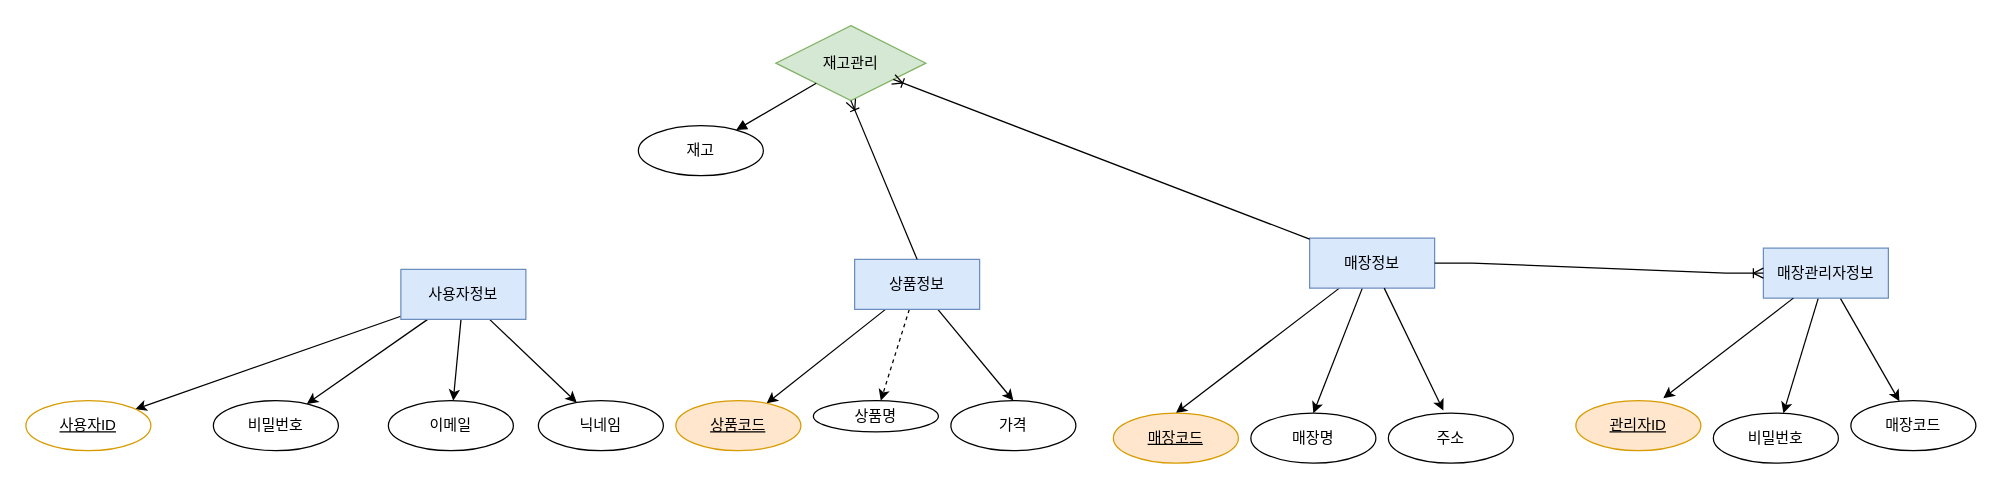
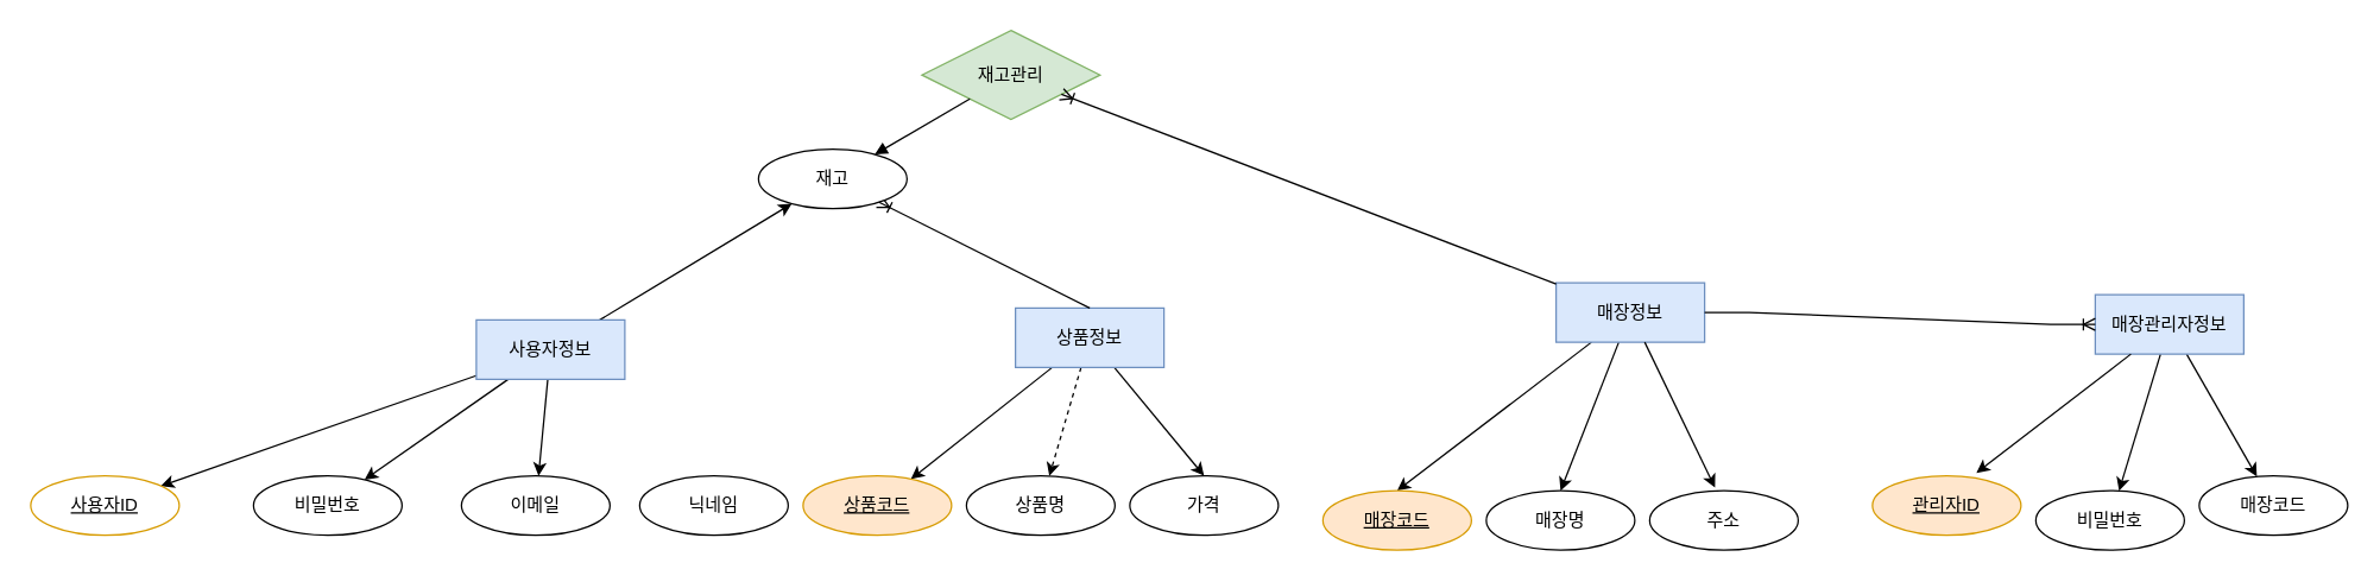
  <mxCell id="0" />
  <mxCell id="1" parent="0" />
  <mxCell id="2" style="rounded=0;orthogonalLoop=1;jettySize=auto;html=1;" edge="1" parent="1" source="5" target="17"><mxGeometry relative="1" as="geometry" /></mxCell>
  <mxCell id="3" style="rounded=0;orthogonalLoop=1;jettySize=auto;html=1;dashed=1;" edge="1" parent="1" source="5" target="25"><mxGeometry relative="1" as="geometry" /></mxCell>
  <mxCell id="4" style="rounded=0;orthogonalLoop=1;jettySize=auto;html=1;entryX=0.5;entryY=0;entryDx=0;entryDy=0;" edge="1" parent="1" source="5" target="26"><mxGeometry relative="1" as="geometry" /></mxCell>
  <mxCell id="5" value="상품정보" style="whiteSpace=wrap;html=1;align=center;fillColor=#dae8fc;strokeColor=#6c8ebf;" vertex="1" parent="1"><mxGeometry x="683" y="207" width="100" height="40" as="geometry" /></mxCell>
  <mxCell id="6" style="rounded=0;orthogonalLoop=1;jettySize=auto;html=1;" edge="1" parent="1" source="10" target="18"><mxGeometry relative="1" as="geometry" /></mxCell>
  <mxCell id="7" style="rounded=0;orthogonalLoop=1;jettySize=auto;html=1;" edge="1" parent="1" source="10" target="28"><mxGeometry relative="1" as="geometry" /></mxCell>
  <mxCell id="8" style="rounded=0;orthogonalLoop=1;jettySize=auto;html=1;" edge="1" parent="1" source="10" target="37"><mxGeometry relative="1" as="geometry" /></mxCell>
- <mxCell id="9" style="rounded=0;orthogonalLoop=1;jettySize=auto;html=1;" edge="1" parent="1" source="10" target="36"><mxGeometry relative="1" as="geometry" /></mxCell>
+ <mxCell id="9" style="rounded=0;orthogonalLoop=1;jettySize=auto;html=1;" edge="1" parent="1" source="10" target="33"><mxGeometry relative="1" as="geometry" /></mxCell>
  <mxCell id="10" value="사용자정보" style="whiteSpace=wrap;html=1;align=center;fillColor=#dae8fc;strokeColor=#6c8ebf;" vertex="1" parent="1"><mxGeometry x="320" y="215" width="100" height="40" as="geometry" /></mxCell>
  <mxCell id="11" style="rounded=0;orthogonalLoop=1;jettySize=auto;html=1;entryX=0.5;entryY=0;entryDx=0;entryDy=0;" edge="1" parent="1" source="13" target="20"><mxGeometry relative="1" as="geometry" /></mxCell>
  <mxCell id="12" style="rounded=0;orthogonalLoop=1;jettySize=auto;html=1;entryX=0.5;entryY=0;entryDx=0;entryDy=0;" edge="1" parent="1" source="13" target="23"><mxGeometry relative="1" as="geometry" /></mxCell>
  <mxCell id="13" value="매장정보" style="whiteSpace=wrap;html=1;align=center;fillColor=#dae8fc;strokeColor=#6c8ebf;" vertex="1" parent="1"><mxGeometry x="1047" y="190" width="100" height="40" as="geometry" /></mxCell>
  <mxCell id="14" style="rounded=0;orthogonalLoop=1;jettySize=auto;html=1;" edge="1" parent="1" source="16" target="27"><mxGeometry relative="1" as="geometry" /></mxCell>
  <mxCell id="15" style="rounded=0;orthogonalLoop=1;jettySize=auto;html=1;" edge="1" parent="1" source="16" target="29"><mxGeometry relative="1" as="geometry" /></mxCell>
  <mxCell id="16" value="매장관리자정보" style="whiteSpace=wrap;html=1;align=center;fillColor=#dae8fc;strokeColor=#6c8ebf;" vertex="1" parent="1"><mxGeometry x="1410" y="198" width="100" height="40" as="geometry" /></mxCell>
  <mxCell id="17" value="상품코드" style="ellipse;whiteSpace=wrap;html=1;align=center;fontStyle=4;fillColor=#ffe6cc;strokeColor=#d79b00;" vertex="1" parent="1"><mxGeometry x="540" y="320" width="100" height="40" as="geometry" /></mxCell>
  <mxCell id="18" value="사용자ID" style="ellipse;whiteSpace=wrap;html=1;align=center;fontStyle=4;fillColor=#ffffff;strokeColor=#d79b00;" vertex="1" parent="1"><mxGeometry x="20" y="320" width="100" height="40" as="geometry" /></mxCell>
  <mxCell id="19" value="관리자ID" style="ellipse;whiteSpace=wrap;html=1;align=center;fontStyle=4;fillColor=#ffe6cc;strokeColor=#d79b00;" vertex="1" parent="1"><mxGeometry x="1260" y="320" width="100" height="40" as="geometry" /></mxCell>
  <mxCell id="20" value="매장코드" style="ellipse;whiteSpace=wrap;html=1;align=center;fontStyle=4;fillColor=#ffe6cc;strokeColor=#d79b00;" vertex="1" parent="1"><mxGeometry x="890" y="330" width="100" height="40" as="geometry" /></mxCell>
  <mxCell id="21" value="재고관리" style="shape=rhombus;perimeter=rhombusPerimeter;whiteSpace=wrap;html=1;align=center;fillColor=#d5e8d4;strokeColor=#82b366;" vertex="1" parent="1"><mxGeometry x="620" y="20" width="120" height="60" as="geometry" /></mxCell>
  <mxCell id="22" style="rounded=0;orthogonalLoop=1;jettySize=auto;html=1;entryX=0.7;entryY=-0.05;entryDx=0;entryDy=0;entryPerimeter=0;" edge="1" parent="1" source="16" target="19"><mxGeometry relative="1" as="geometry" /></mxCell>
  <mxCell id="23" value="매장명" style="ellipse;whiteSpace=wrap;html=1;align=center;" vertex="1" parent="1"><mxGeometry x="1000" y="330" width="100" height="40" as="geometry" /></mxCell>
  <mxCell id="24" value="주소" style="ellipse;whiteSpace=wrap;html=1;align=center;" vertex="1" parent="1"><mxGeometry x="1110" y="330" width="100" height="40" as="geometry" /></mxCell>
- <mxCell id="25" value="상품명" style="ellipse;whiteSpace=wrap;html=1;align=center;" vertex="1" parent="1"><mxGeometry x="650" y="320" width="100" height="25" as="geometry" /></mxCell>
+ <mxCell id="25" value="상품명" style="ellipse;whiteSpace=wrap;html=1;align=center;" vertex="1" parent="1"><mxGeometry x="650" y="320" width="100" height="40" as="geometry" /></mxCell>
  <mxCell id="26" value="가격" style="ellipse;whiteSpace=wrap;html=1;align=center;" vertex="1" parent="1"><mxGeometry x="760" y="320" width="100" height="40" as="geometry" /></mxCell>
  <mxCell id="27" value="비밀번호" style="ellipse;whiteSpace=wrap;html=1;align=center;" vertex="1" parent="1"><mxGeometry x="1370" y="330" width="100" height="40" as="geometry" /></mxCell>
  <mxCell id="28" value="비밀번호" style="ellipse;whiteSpace=wrap;html=1;align=center;" vertex="1" parent="1"><mxGeometry x="170" y="320" width="100" height="40" as="geometry" /></mxCell>
  <mxCell id="29" value="매장코드" style="ellipse;whiteSpace=wrap;html=1;align=center;" vertex="1" parent="1"><mxGeometry x="1480" y="320" width="100" height="40" as="geometry" /></mxCell>
  <mxCell id="30" style="rounded=0;orthogonalLoop=1;jettySize=auto;html=1;entryX=0.44;entryY=-0.05;entryDx=0;entryDy=0;entryPerimeter=0;" edge="1" parent="1" source="13" target="24"><mxGeometry relative="1" as="geometry" /></mxCell>
- <mxCell id="31" value="" style="fontSize=12;html=1;endArrow=ERoneToMany;rounded=0;entryX=0.5;entryY=1;entryDx=0;entryDy=0;exitX=0.5;exitY=0;exitDx=0;exitDy=0;" edge="1" parent="1" source="5" target="21"><mxGeometry width="100" height="100" relative="1" as="geometry"><mxPoint x="630" y="190" as="sourcePoint" /><mxPoint x="730" y="90" as="targetPoint" /></mxGeometry></mxCell>
+ <mxCell id="31" value="" style="fontSize=12;html=1;endArrow=ERoneToMany;rounded=0;exitX=0.5;exitY=0;exitDx=0;exitDy=0;" edge="1" parent="1" source="5" target="33"><mxGeometry width="100" height="100" relative="1" as="geometry"><mxPoint x="630" y="190" as="sourcePoint" /><mxPoint x="730" y="90" as="targetPoint" /></mxGeometry></mxCell>
  <mxCell id="32" value="" style="fontSize=12;html=1;endArrow=ERoneToMany;rounded=0;" edge="1" parent="1" source="13" target="21"><mxGeometry width="100" height="100" relative="1" as="geometry"><mxPoint x="790" y="190" as="sourcePoint" /><mxPoint x="890" y="90" as="targetPoint" /></mxGeometry></mxCell>
  <mxCell id="33" value="재고" style="ellipse;whiteSpace=wrap;html=1;align=center;" vertex="1" parent="1"><mxGeometry x="510" y="100" width="100" height="40" as="geometry" /></mxCell>
  <mxCell id="34" value="" style="endArrow=block;html=1;rounded=0;" edge="1" parent="1" source="21" target="33"><mxGeometry relative="1" as="geometry"><mxPoint x="530" y="260" as="sourcePoint" /><mxPoint x="690" y="260" as="targetPoint" /></mxGeometry></mxCell>
  <mxCell id="35" value="" style="edgeStyle=entityRelationEdgeStyle;fontSize=12;html=1;endArrow=ERoneToMany;rounded=0;" edge="1" parent="1" source="13" target="16"><mxGeometry width="100" height="100" relative="1" as="geometry"><mxPoint x="1270" y="295" as="sourcePoint" /><mxPoint x="1370" y="195" as="targetPoint" /></mxGeometry></mxCell>
  <mxCell id="36" value="닉네임" style="ellipse;whiteSpace=wrap;html=1;align=center;" vertex="1" parent="1"><mxGeometry x="430" y="320" width="100" height="40" as="geometry" /></mxCell>
  <mxCell id="37" value="이메일" style="ellipse;whiteSpace=wrap;html=1;align=center;" vertex="1" parent="1"><mxGeometry x="310" y="320" width="100" height="40" as="geometry" /></mxCell>
